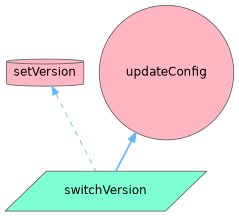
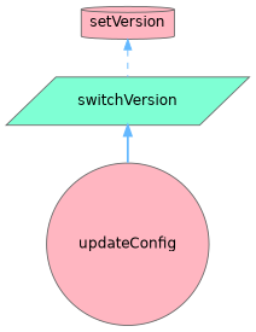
  digraph {
    rankdir=TB
    node [color=grey40 fillcolor=lightpink fontname=Helvetica fontsize=14 style=filled]
    edge [color=steelblue1 dir=back fontname=Helvetica fontsize=14 labelfontname=Helvetica labelfontsize=14]
    n1 [color=gray40 fontcolor=black height=0.2 label=setVersion shape=cylinder width=0.4]
    n2 [fillcolor=aquamarine height=0.2 label=switchVersion shape=parallelogram width=0.4]
    n3 [height=0.2 label=updateConfig shape=circle width=0.4]
    n1 -> n2 [style=dashed]
-   n3 -> n2 [style=bold]
+   n2 -> n3 [style=bold]
  }
